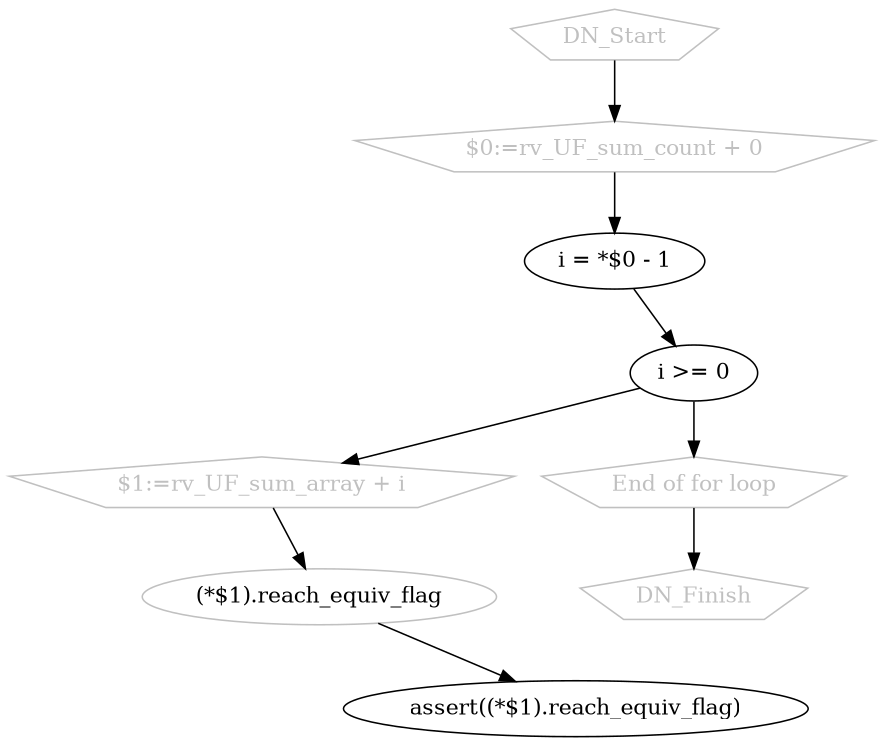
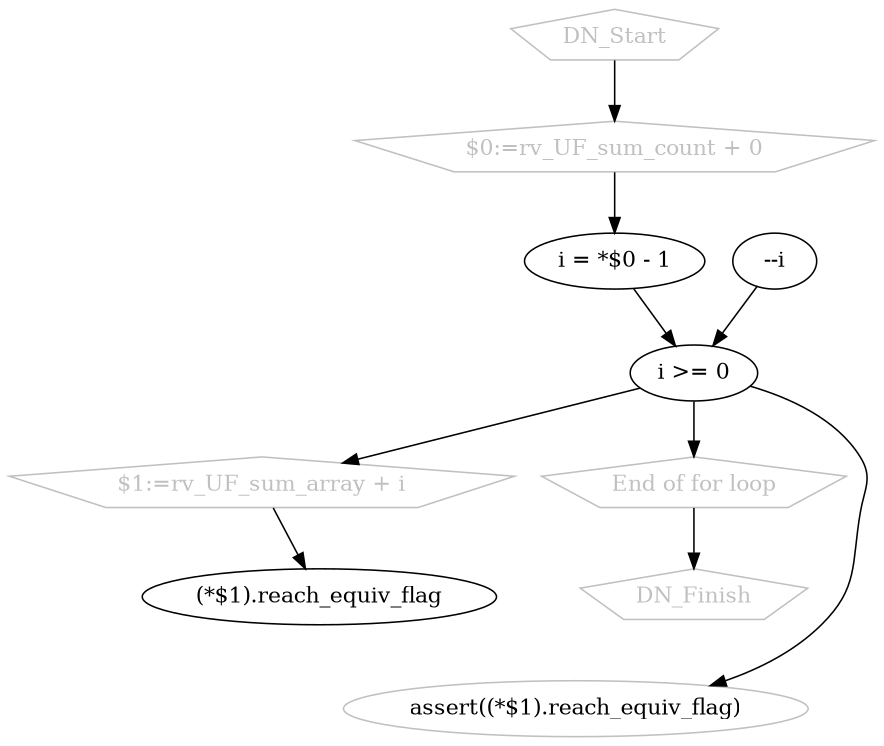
  digraph {
    n1 [color=grey fontcolor=grey label=DN_Start shape=pentagon]
    n2 [color=grey fontcolor=grey label="$0:=rv_UF_sum_count + 0" shape=pentagon]
    n3 [label="i = *$0 - 1"]
    n4 [label="i >= 0"]
    n5 [color=grey fontcolor=grey label="$1:=rv_UF_sum_array + i" shape=pentagon]
    n6 [color=grey fontcolor=grey label="End of for loop" shape=pentagon]
-   n7 [label="(*$1).reach_equiv_flag" color=grey]
+   n7 [label="(*$1).reach_equiv_flag"]
    n8 [color=grey fontcolor=grey label=DN_Finish shape=pentagon]
-   n9 [label="assert((*$1).reach_equiv_flag)"]
+   n9 [label="assert((*$1).reach_equiv_flag)" color=grey]
+   n10 [label="--i"]
    n1 -> n2
    n2 -> n3
    n3 -> n4
    n4 -> n5
    n4 -> n6
    n5 -> n7
    n6 -> n8
-   n7 -> n9
+   n4 -> n9
+   n10 -> n4
  }
